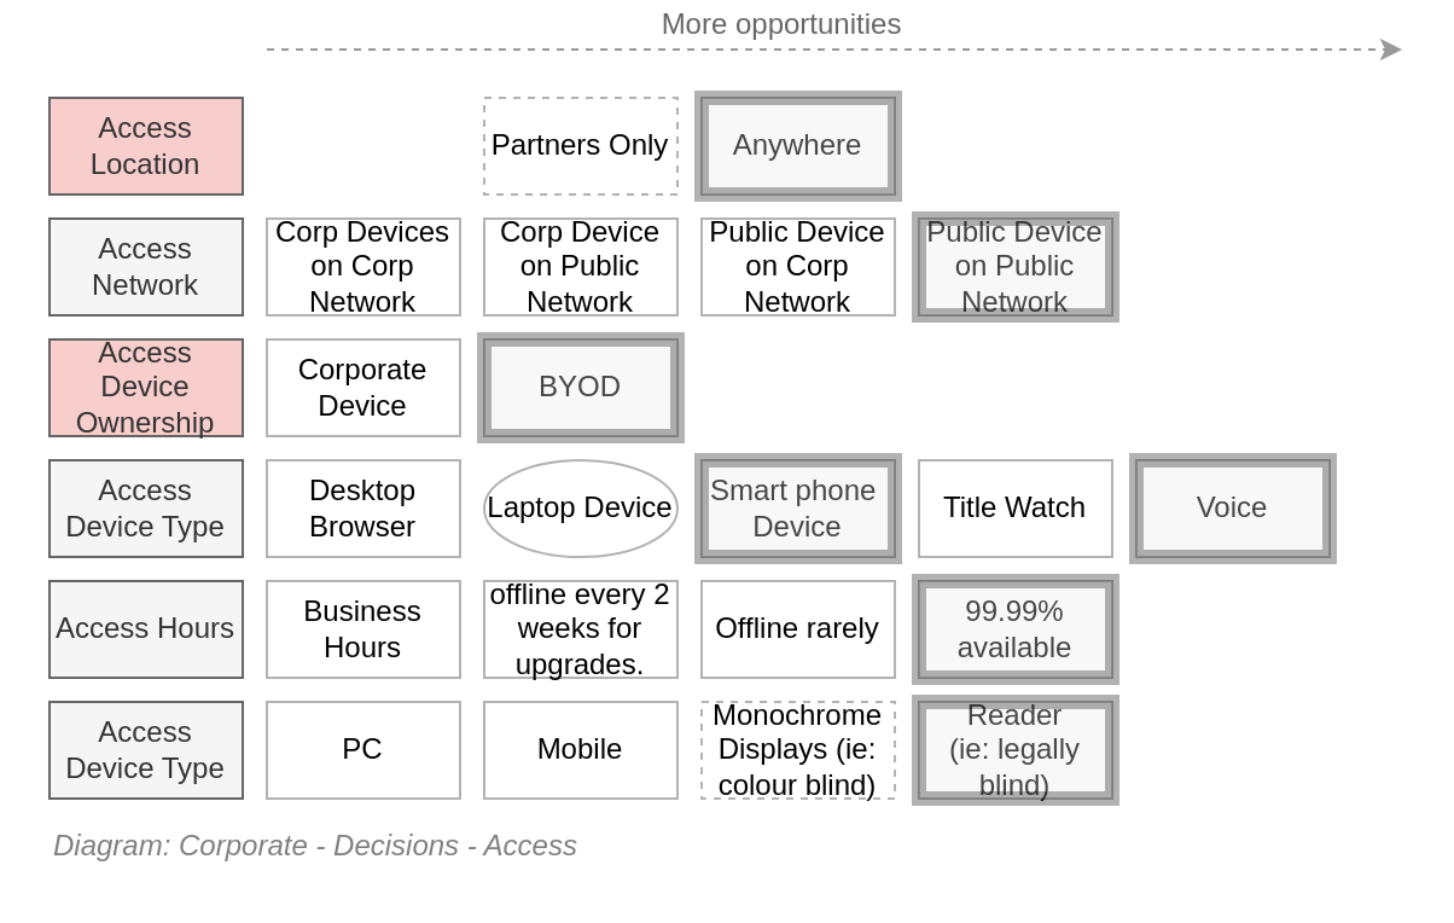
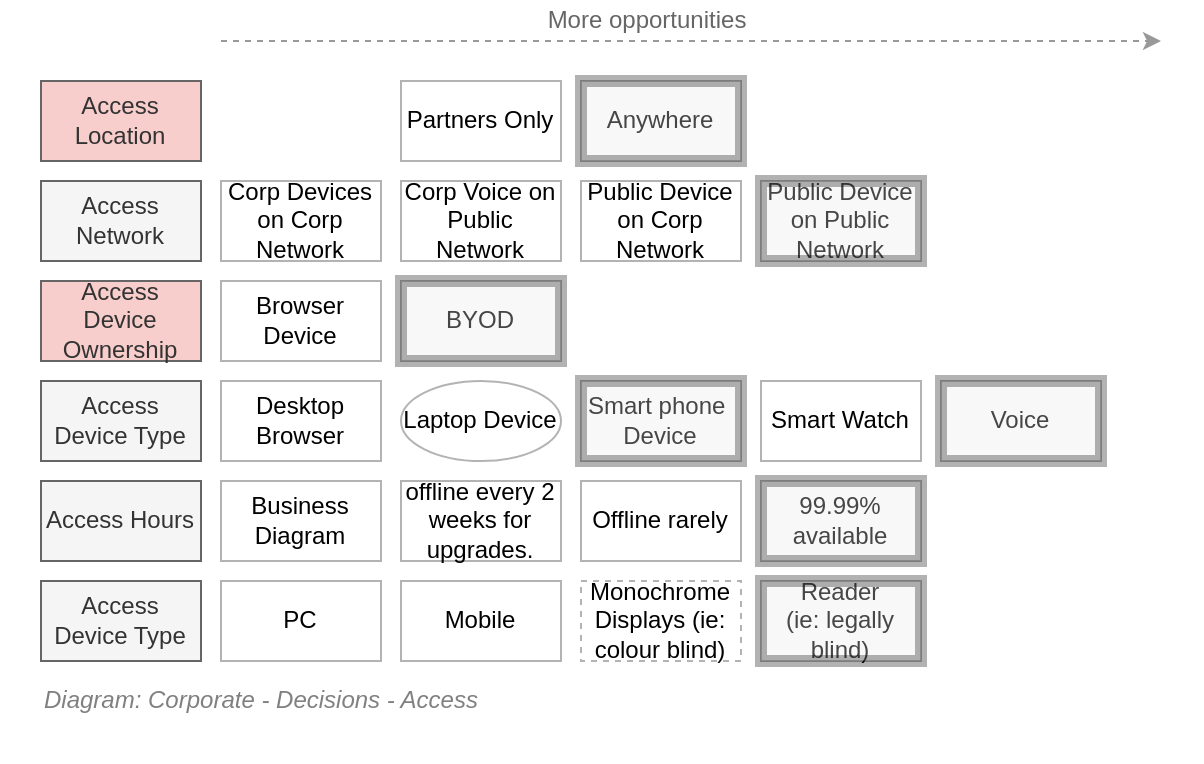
  <mxCell id="0" />
  <mxCell id="1" value="Diagram" style="" parent="0" />
- <mxCell id="2" value="Partners Only" style="rounded=0;whiteSpace=wrap;html=1;shadow=0;glass=0;comic=0;strokeColor=#B3B3B3;fillColor=none;fontSize=12;align=center;dashed=1;" vertex="1" parent="1"><mxGeometry x="200" y="40" width="80" height="40" as="geometry" /></mxCell>
+ <mxCell id="2" value="Partners Only" style="rounded=0;whiteSpace=wrap;html=1;shadow=0;glass=0;comic=0;strokeColor=#B3B3B3;fillColor=none;fontSize=12;align=center;" vertex="1" parent="1"><mxGeometry x="200" y="40" width="80" height="40" as="geometry" /></mxCell>
  <mxCell id="3" value="Anywhere" style="rounded=0;whiteSpace=wrap;html=1;shadow=0;glass=0;comic=0;strokeColor=#B3B3B3;fillColor=none;fontSize=12;align=center;" vertex="1" parent="1"><mxGeometry x="290" y="40" width="80" height="40" as="geometry" /></mxCell>
  <mxCell id="4" value="Access Location" style="rounded=0;whiteSpace=wrap;html=1;shadow=0;glass=0;comic=0;strokeColor=#666666;fillColor=#f8cecc;fontSize=12;align=center;fontColor=#333333;" vertex="1" parent="1"><mxGeometry x="20" y="40" width="80" height="40" as="geometry" /></mxCell>
  <mxCell id="5" value="Corp Devices on Corp Network" style="rounded=0;whiteSpace=wrap;html=1;shadow=0;glass=0;comic=0;strokeColor=#B3B3B3;fillColor=none;fontSize=12;align=center;" vertex="1" parent="1"><mxGeometry x="110" y="90" width="80" height="40" as="geometry" /></mxCell>
- <mxCell id="6" value="Corp Device on Public Network" style="rounded=0;whiteSpace=wrap;html=1;shadow=0;glass=0;comic=0;strokeColor=#B3B3B3;fillColor=none;fontSize=12;align=center;" vertex="1" parent="1"><mxGeometry x="200" y="90" width="80" height="40" as="geometry" /></mxCell>
+ <mxCell id="6" value="Corp Voice on Public Network" style="rounded=0;whiteSpace=wrap;html=1;shadow=0;glass=0;comic=0;strokeColor=#B3B3B3;fillColor=none;fontSize=12;align=center;" vertex="1" parent="1"><mxGeometry x="200" y="90" width="80" height="40" as="geometry" /></mxCell>
  <mxCell id="7" value="Public Device&lt;br&gt;on Corp Network" style="rounded=0;whiteSpace=wrap;html=1;shadow=0;glass=0;comic=0;strokeColor=#B3B3B3;fillColor=none;fontSize=12;align=center;" vertex="1" parent="1"><mxGeometry x="290" y="90" width="80" height="40" as="geometry" /></mxCell>
  <mxCell id="8" value="Access Network" style="rounded=0;whiteSpace=wrap;html=1;shadow=0;glass=0;comic=0;strokeColor=#666666;fillColor=#f5f5f5;fontSize=12;align=center;fontColor=#333333;" vertex="1" parent="1"><mxGeometry x="20" y="90" width="80" height="40" as="geometry" /></mxCell>
  <mxCell id="9" value="Public Device on Public Network" style="rounded=0;whiteSpace=wrap;html=1;shadow=0;glass=0;comic=0;strokeColor=#B3B3B3;fillColor=none;fontSize=12;align=center;" vertex="1" parent="1"><mxGeometry x="380" y="90" width="80" height="40" as="geometry" /></mxCell>
  <mxCell id="10" value="Access Device Ownership" style="rounded=0;whiteSpace=wrap;html=1;shadow=0;glass=0;comic=0;strokeColor=#666666;fillColor=#f8cecc;fontSize=12;align=center;fontColor=#333333;" vertex="1" parent="1"><mxGeometry x="20" y="140" width="80" height="40" as="geometry" /></mxCell>
- <mxCell id="11" value="Corporate Device" style="rounded=0;whiteSpace=wrap;html=1;shadow=0;glass=0;comic=0;strokeColor=#B3B3B3;fillColor=none;fontSize=12;align=center;" vertex="1" parent="1"><mxGeometry x="110" y="140" width="80" height="40" as="geometry" /></mxCell>
+ <mxCell id="11" value="Browser Device" style="rounded=0;whiteSpace=wrap;html=1;shadow=0;glass=0;comic=0;strokeColor=#B3B3B3;fillColor=none;fontSize=12;align=center;" vertex="1" parent="1"><mxGeometry x="110" y="140" width="80" height="40" as="geometry" /></mxCell>
  <mxCell id="12" value="BYOD" style="rounded=0;whiteSpace=wrap;html=1;shadow=0;glass=0;comic=0;strokeColor=#B3B3B3;fillColor=none;fontSize=12;align=center;" vertex="1" parent="1"><mxGeometry x="200" y="140" width="80" height="40" as="geometry" /></mxCell>
  <mxCell id="13" value="Access Device Type" style="rounded=0;whiteSpace=wrap;html=1;shadow=0;glass=0;comic=0;strokeColor=#666666;fillColor=#f5f5f5;fontSize=12;align=center;fontColor=#333333;" vertex="1" parent="1"><mxGeometry x="20" y="190" width="80" height="40" as="geometry" /></mxCell>
  <mxCell id="14" value="Desktop Browser" style="rounded=0;whiteSpace=wrap;html=1;shadow=0;glass=0;comic=0;strokeColor=#B3B3B3;fillColor=none;fontSize=12;align=center;" vertex="1" parent="1"><mxGeometry x="110" y="190" width="80" height="40" as="geometry" /></mxCell>
  <mxCell id="15" value="Smart phone&amp;nbsp;&lt;br&gt;Device" style="rounded=0;whiteSpace=wrap;html=1;shadow=0;glass=0;comic=0;strokeColor=#B3B3B3;fillColor=none;fontSize=12;align=center;" vertex="1" parent="1"><mxGeometry x="290" y="190" width="80" height="40" as="geometry" /></mxCell>
  <mxCell id="16" value="Laptop Device" style="ellipse;whiteSpace=wrap;html=1;shadow=0;glass=0;comic=0;strokeColor=#B3B3B3;fillColor=none;fontSize=12;align=center;" vertex="1" parent="1"><mxGeometry x="200" y="190" width="80" height="40" as="geometry" /></mxCell>
- <mxCell id="17" value="Title Watch" style="rounded=0;whiteSpace=wrap;html=1;shadow=0;glass=0;comic=0;strokeColor=#B3B3B3;fillColor=none;fontSize=12;align=center;" vertex="1" parent="1"><mxGeometry x="380" y="190" width="80" height="40" as="geometry" /></mxCell>
+ <mxCell id="17" value="Smart Watch" style="rounded=0;whiteSpace=wrap;html=1;shadow=0;glass=0;comic=0;strokeColor=#B3B3B3;fillColor=none;fontSize=12;align=center;" vertex="1" parent="1"><mxGeometry x="380" y="190" width="80" height="40" as="geometry" /></mxCell>
  <mxCell id="18" value="Voice" style="rounded=0;whiteSpace=wrap;html=1;shadow=0;glass=0;comic=0;strokeColor=#B3B3B3;fillColor=none;fontSize=12;align=center;" vertex="1" parent="1"><mxGeometry x="470" y="190" width="80" height="40" as="geometry" /></mxCell>
  <mxCell id="19" value="Access Hours" style="rounded=0;whiteSpace=wrap;html=1;shadow=0;glass=0;comic=0;strokeColor=#666666;fillColor=#f5f5f5;fontSize=12;align=center;fontColor=#333333;" vertex="1" parent="1"><mxGeometry x="20" y="240" width="80" height="40" as="geometry" /></mxCell>
- <mxCell id="20" value="Business Hours" style="rounded=0;whiteSpace=wrap;html=1;shadow=0;glass=0;comic=0;strokeColor=#B3B3B3;fillColor=none;fontSize=12;align=center;" vertex="1" parent="1"><mxGeometry x="110" y="240" width="80" height="40" as="geometry" /></mxCell>
+ <mxCell id="20" value="Business Diagram" style="rounded=0;whiteSpace=wrap;html=1;shadow=0;glass=0;comic=0;strokeColor=#B3B3B3;fillColor=none;fontSize=12;align=center;" vertex="1" parent="1"><mxGeometry x="110" y="240" width="80" height="40" as="geometry" /></mxCell>
  <mxCell id="21" value="offline every 2 weeks for upgrades." style="rounded=0;whiteSpace=wrap;html=1;shadow=0;glass=0;comic=0;strokeColor=#B3B3B3;fillColor=none;fontSize=12;align=center;" vertex="1" parent="1"><mxGeometry x="200" y="240" width="80" height="40" as="geometry" /></mxCell>
  <mxCell id="22" value="Offline rarely" style="rounded=0;whiteSpace=wrap;html=1;shadow=0;glass=0;comic=0;strokeColor=#B3B3B3;fillColor=none;fontSize=12;align=center;" vertex="1" parent="1"><mxGeometry x="290" y="240" width="80" height="40" as="geometry" /></mxCell>
  <mxCell id="23" value="99.99% available" style="rounded=0;whiteSpace=wrap;html=1;shadow=0;glass=0;comic=0;strokeColor=#B3B3B3;fillColor=none;fontSize=12;align=center;" vertex="1" parent="1"><mxGeometry x="380" y="240" width="80" height="40" as="geometry" /></mxCell>
  <mxCell id="24" value="More opportunities" style="endArrow=classic;html=1;dashed=1;labelBackgroundColor=none;strokeColor=#999999;fontFamily=Helvetica;fontSize=12;fontColor=#666666;" edge="1" parent="1"><mxGeometry x="-0.095" y="10" width="50" height="50" relative="1" as="geometry"><mxPoint x="110" y="20" as="sourcePoint" /><mxPoint x="580" y="20" as="targetPoint" /><mxPoint as="offset" /></mxGeometry></mxCell>
  <mxCell id="25" value="Access Device Type" style="rounded=0;whiteSpace=wrap;html=1;shadow=0;glass=0;comic=0;strokeColor=#666666;fillColor=#f5f5f5;fontSize=12;align=center;fontColor=#333333;" vertex="1" parent="1"><mxGeometry x="20" y="290" width="80" height="40" as="geometry" /></mxCell>
  <mxCell id="26" value="PC" style="rounded=0;whiteSpace=wrap;html=1;shadow=0;glass=0;comic=0;strokeColor=#B3B3B3;fillColor=none;fontSize=12;align=center;" vertex="1" parent="1"><mxGeometry x="110" y="290" width="80" height="40" as="geometry" /></mxCell>
  <mxCell id="27" value="Monochrome Displays (ie: colour blind)" style="rounded=0;whiteSpace=wrap;html=1;shadow=0;glass=0;comic=0;strokeColor=#B3B3B3;fillColor=none;fontSize=12;align=center;dashed=1;" vertex="1" parent="1"><mxGeometry x="290" y="290" width="80" height="40" as="geometry" /></mxCell>
  <mxCell id="28" value="Mobile" style="rounded=0;whiteSpace=wrap;html=1;shadow=0;glass=0;comic=0;strokeColor=#B3B3B3;fillColor=none;fontSize=12;align=center;" vertex="1" parent="1"><mxGeometry x="200" y="290" width="80" height="40" as="geometry" /></mxCell>
  <mxCell id="29" value="Reader&lt;br&gt;(ie: legally blind)" style="rounded=0;whiteSpace=wrap;html=1;shadow=0;glass=0;comic=0;strokeColor=#B3B3B3;fillColor=none;fontSize=12;align=center;" vertex="1" parent="1"><mxGeometry x="380" y="290" width="80" height="40" as="geometry" /></mxCell>
  <mxCell id="30" value="Overlays" style="" parent="0" />
  <mxCell id="31" value="" style="rounded=0;whiteSpace=wrap;html=1;shadow=0;glass=0;comic=0;strokeColor=#000000;fillColor=#E6E6E6;fontSize=10;align=center;strokeWidth=6;opacity=30;" vertex="1" parent="30"><mxGeometry x="380" y="90" width="80" height="40" as="geometry" /></mxCell>
  <mxCell id="32" value="" style="rounded=0;whiteSpace=wrap;html=1;shadow=0;glass=0;comic=0;strokeColor=#000000;fillColor=#E6E6E6;fontSize=10;align=center;strokeWidth=6;opacity=30;" vertex="1" parent="30"><mxGeometry x="290" y="40" width="80" height="40" as="geometry" /></mxCell>
  <mxCell id="33" value="" style="rounded=0;whiteSpace=wrap;html=1;shadow=0;glass=0;comic=0;strokeColor=#000000;fillColor=#E6E6E6;fontSize=10;align=center;strokeWidth=6;opacity=30;" vertex="1" parent="30"><mxGeometry x="200" y="140" width="80" height="40" as="geometry" /></mxCell>
  <mxCell id="34" value="" style="rounded=0;whiteSpace=wrap;html=1;shadow=0;glass=0;comic=0;strokeColor=#000000;fillColor=#E6E6E6;fontSize=10;align=center;strokeWidth=6;opacity=30;" vertex="1" parent="30"><mxGeometry x="290" y="190" width="80" height="40" as="geometry" /></mxCell>
  <mxCell id="35" value="" style="rounded=0;whiteSpace=wrap;html=1;shadow=0;glass=0;comic=0;strokeColor=#000000;fillColor=#E6E6E6;fontSize=10;align=center;strokeWidth=6;opacity=30;" vertex="1" parent="30"><mxGeometry x="380" y="240" width="80" height="40" as="geometry" /></mxCell>
  <mxCell id="36" value="" style="rounded=0;whiteSpace=wrap;html=1;shadow=0;glass=0;comic=0;strokeColor=#000000;fillColor=#E6E6E6;fontSize=10;align=center;strokeWidth=6;opacity=30;" vertex="1" parent="30"><mxGeometry x="470" y="190" width="80" height="40" as="geometry" /></mxCell>
  <mxCell id="37" value="" style="rounded=0;whiteSpace=wrap;html=1;shadow=0;glass=0;comic=0;strokeColor=#000000;fillColor=#E6E6E6;fontSize=10;align=center;strokeWidth=6;opacity=30;" vertex="1" parent="30"><mxGeometry x="380" y="290" width="80" height="40" as="geometry" /></mxCell>
  <mxCell id="38" value="Title/Diagram" parent="0" />
  <mxCell id="39" value="&lt;font style=&quot;font-size: 12px ; font-weight: normal&quot;&gt;&lt;i&gt;Diagram: Corporate - Decisions - Access&lt;/i&gt;&lt;/font&gt;" style="text;strokeColor=none;fillColor=none;html=1;fontSize=10;fontStyle=1;verticalAlign=middle;align=left;shadow=0;glass=0;comic=0;opacity=30;fontColor=#808080;" vertex="1" parent="38"><mxGeometry x="20" y="340" width="520" height="20" as="geometry" /></mxCell>
